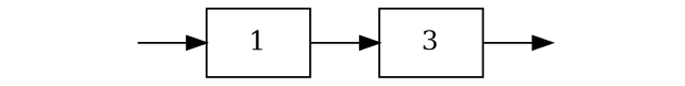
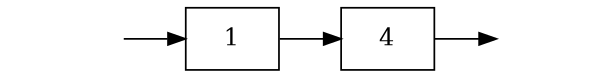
  digraph {
    rankdir=LR
    front [style=invis]
    1 [shape=record]
-   3 [shape=record]
+   3 [shape=record label=4]
    back [style=invis]
    front -> 1
    1 -> 3
    3 -> back
  }
